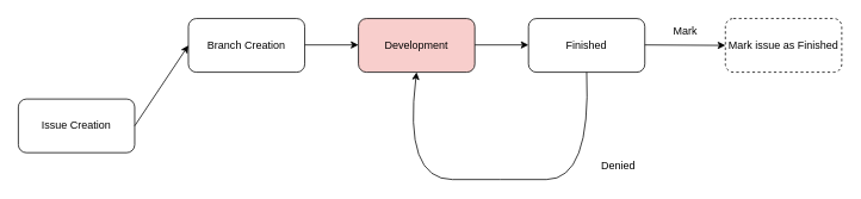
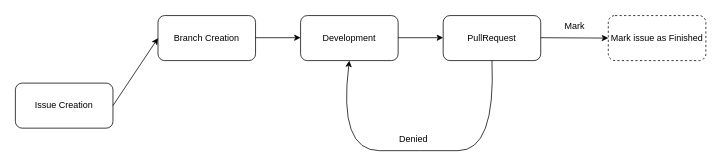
  <mxCell id="0" />
  <mxCell id="1" parent="0" />
  <mxCell id="2" value="Issue Creation" style="rounded=1;whiteSpace=wrap;html=1;" parent="1" vertex="1"><mxGeometry x="20" y="110" width="130" height="60" as="geometry" /></mxCell>
  <mxCell id="3" value="Branch Creation&lt;span style=&quot;color: rgba(0, 0, 0, 0); font-family: monospace; font-size: 0px; text-align: start;&quot;&gt;%3CmxGraphModel%3E%3Croot%3E%3CmxCell%20id%3D%220%22%2F%3E%3CmxCell%20id%3D%221%22%20parent%3D%220%22%2F%3E%3CmxCell%20id%3D%222%22%20value%3D%22Issue%20Creation%22%20style%3D%22rounded%3D1%3BwhiteSpace%3Dwrap%3Bhtml%3D1%3B%22%20vertex%3D%221%22%20parent%3D%221%22%3E%3CmxGeometry%20x%3D%2270%22%20y%3D%22340%22%20width%3D%22130%22%20height%3D%2260%22%20as%3D%22geometry%22%2F%3E%3C%2FmxCell%3E%3C%2Froot%3E%3C%2FmxGraphModel%3E&lt;/span&gt;" style="rounded=1;whiteSpace=wrap;html=1;" parent="1" vertex="1"><mxGeometry x="210" y="20" width="130" height="60" as="geometry" /></mxCell>
- <mxCell id="4" value="Development" style="rounded=1;whiteSpace=wrap;html=1;fillColor=#f8cecc;" parent="1" vertex="1"><mxGeometry x="400" y="20" width="130" height="60" as="geometry" /></mxCell>
- <mxCell id="5" value="Finished" style="rounded=1;whiteSpace=wrap;html=1;" parent="1" vertex="1"><mxGeometry x="590" y="20" width="130" height="60" as="geometry" /></mxCell>
+ <mxCell id="4" value="Development" style="rounded=1;whiteSpace=wrap;html=1;" parent="1" vertex="1"><mxGeometry x="400" y="20" width="130" height="60" as="geometry" /></mxCell>
+ <mxCell id="5" value="PullRequest" style="rounded=1;whiteSpace=wrap;html=1;" parent="1" vertex="1"><mxGeometry x="590" y="20" width="130" height="60" as="geometry" /></mxCell>
  <mxCell id="6" value="" style="curved=1;endArrow=classic;html=1;entryX=0.5;entryY=1;entryDx=0;entryDy=0;exitX=0.5;exitY=1;exitDx=0;exitDy=0;" parent="1" source="5" target="4" edge="1"><mxGeometry width="50" height="50" relative="1" as="geometry"><mxPoint x="630" y="220" as="sourcePoint" /><mxPoint x="680" y="170" as="targetPoint" /><Array as="points"><mxPoint x="660" y="200" /><mxPoint x="560" y="200" /><mxPoint x="450" y="200" /></Array></mxGeometry></mxCell>
- <mxCell id="7" value="Denied" style="text;html=1;align=center;verticalAlign=middle;resizable=0;points=[];autosize=1;strokeColor=none;fillColor=none;" parent="1" vertex="1"><mxGeometry x="660" y="170" width="60" height="30" as="geometry" /></mxCell>
+ <mxCell id="7" value="Denied" style="text;html=1;align=center;verticalAlign=middle;resizable=0;points=[];autosize=1;strokeColor=none;fillColor=none;" parent="1" vertex="1"><mxGeometry x="520" y="170" width="60" height="30" as="geometry" /></mxCell>
  <mxCell id="8" value="" style="endArrow=classic;html=1;exitX=1;exitY=0.5;exitDx=0;exitDy=0;" parent="1" source="2" edge="1"><mxGeometry width="50" height="50" relative="1" as="geometry"><mxPoint x="260" y="100" as="sourcePoint" /><mxPoint x="210" y="50" as="targetPoint" /></mxGeometry></mxCell>
  <mxCell id="9" value="" style="endArrow=classic;html=1;exitX=1;exitY=0.5;exitDx=0;exitDy=0;" parent="1" edge="1"><mxGeometry width="50" height="50" relative="1" as="geometry"><mxPoint x="340" y="49.5" as="sourcePoint" /><mxPoint x="400" y="49.5" as="targetPoint" /></mxGeometry></mxCell>
  <mxCell id="10" value="" style="endArrow=classic;html=1;exitX=1;exitY=0.5;exitDx=0;exitDy=0;" parent="1" edge="1"><mxGeometry width="50" height="50" relative="1" as="geometry"><mxPoint x="530" y="49.5" as="sourcePoint" /><mxPoint x="590" y="49.5" as="targetPoint" /></mxGeometry></mxCell>
  <mxCell id="11" value="" style="endArrow=classic;html=1;exitX=1;exitY=0.5;exitDx=0;exitDy=0;entryX=0;entryY=0.5;entryDx=0;entryDy=0;" parent="1" target="12" edge="1"><mxGeometry width="50" height="50" relative="1" as="geometry"><mxPoint x="720" y="49.5" as="sourcePoint" /><mxPoint x="780" y="49.5" as="targetPoint" /></mxGeometry></mxCell>
  <mxCell id="12" value="Mark issue as Finished" style="rounded=1;whiteSpace=wrap;html=1;dashed=1;" parent="1" vertex="1"><mxGeometry x="810" y="20" width="130" height="60" as="geometry" /></mxCell>
  <mxCell id="13" value="Mark" style="text;html=1;align=center;verticalAlign=middle;resizable=0;points=[];autosize=1;strokeColor=none;fillColor=none;" parent="1" vertex="1"><mxGeometry x="730" y="20" width="70" height="30" as="geometry" /></mxCell>
